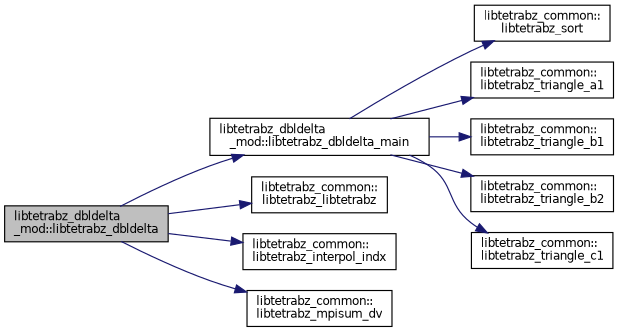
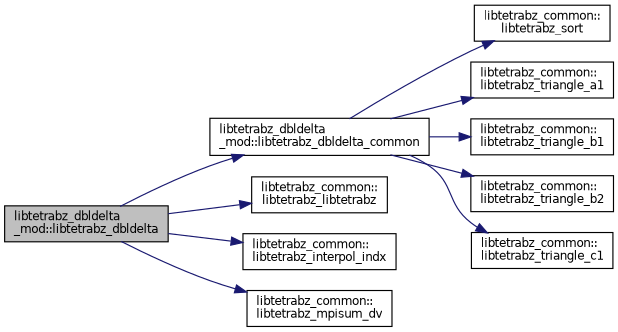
  digraph {
    rankdir=LR
    node [color=black fillcolor=white fontname=Helvetica fontsize=10 shape=record style=filled]
    edge [color=midnightblue fontname=Helvetica fontsize=10 labelfontname=Helvetica labelfontsize=10 style=solid]
    n1 [fillcolor=grey75 fontcolor=black height=0.2 label="libtetrabz_dbldelta\l_mod::libtetrabz_dbldelta" width=0.4]
-   n2 [height=0.2 label="libtetrabz_dbldelta\l_mod::libtetrabz_dbldelta_main" width=0.4]
+   n2 [height=0.2 label="libtetrabz_dbldelta\l_mod::libtetrabz_dbldelta_common" width=0.4]
    n3 [height=0.2 label="libtetrabz_common::\llibtetrabz_libtetrabz" width=0.4]
    n4 [height=0.2 label="libtetrabz_common::\llibtetrabz_interpol_indx" width=0.4]
    n5 [height=0.2 label="libtetrabz_common::\llibtetrabz_mpisum_dv" width=0.4]
    n6 [height=0.2 label="libtetrabz_common::\llibtetrabz_sort" width=0.4]
    n7 [height=0.2 label="libtetrabz_common::\llibtetrabz_triangle_a1" width=0.4]
    n8 [height=0.2 label="libtetrabz_common::\llibtetrabz_triangle_b1" width=0.4]
    n9 [height=0.2 label="libtetrabz_common::\llibtetrabz_triangle_b2" width=0.4]
    n10 [height=0.2 label="libtetrabz_common::\llibtetrabz_triangle_c1" width=0.4]
    n1 -> n2
    n1 -> n3
    n1 -> n4
    n1 -> n5
    n2 -> n6
    n2 -> n7
    n2 -> n8
    n2 -> n9
    n2 -> n10
  }
